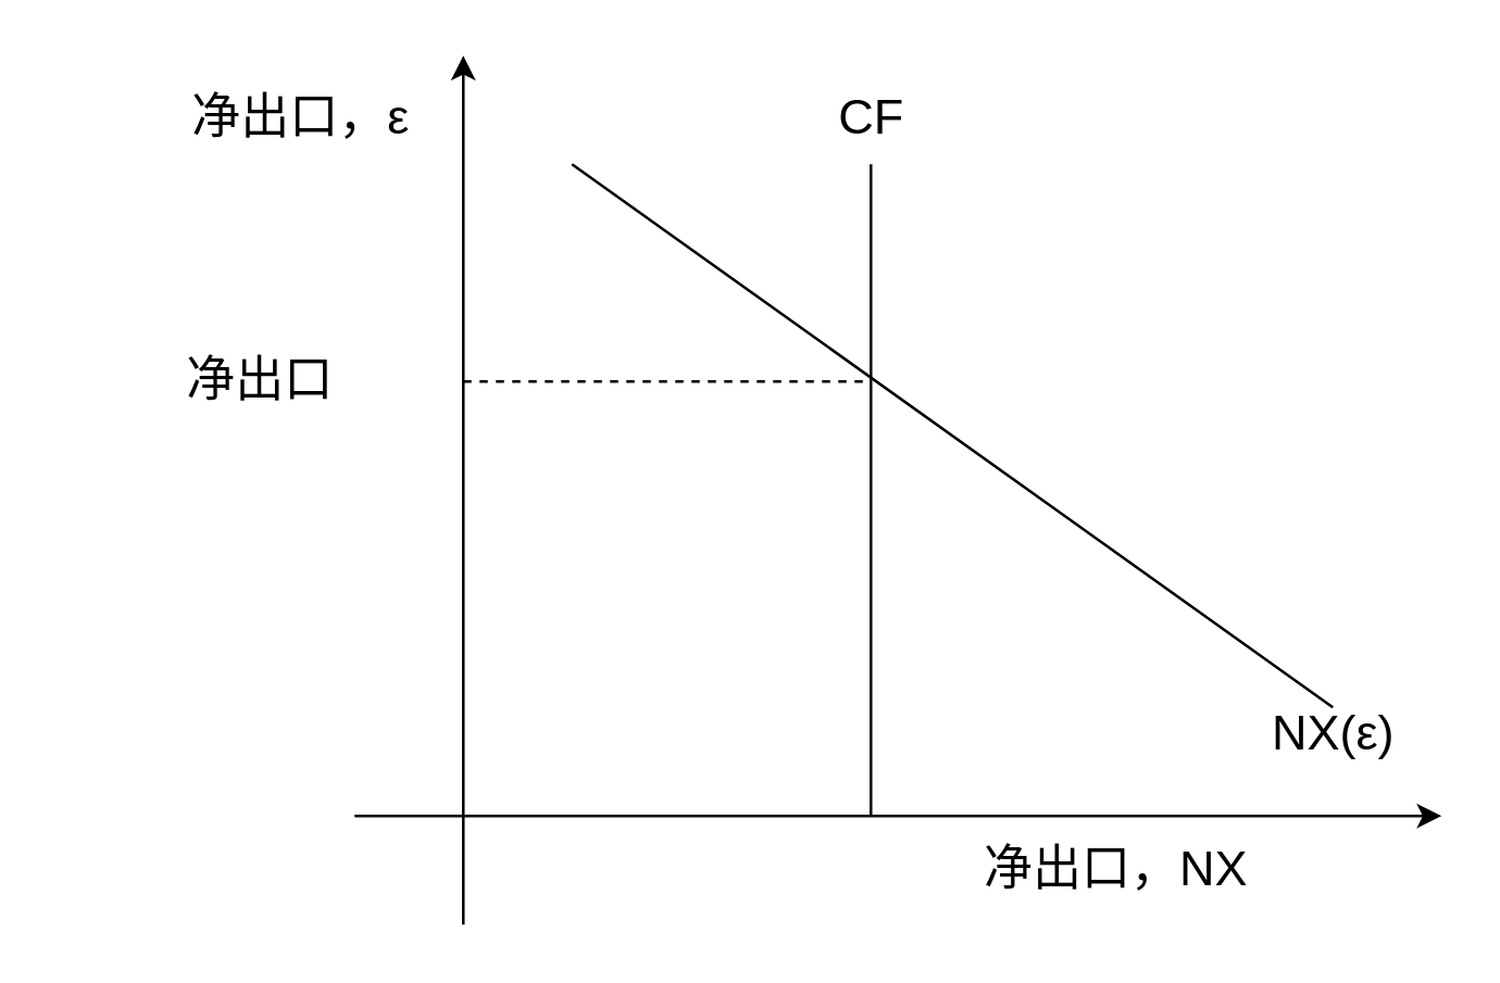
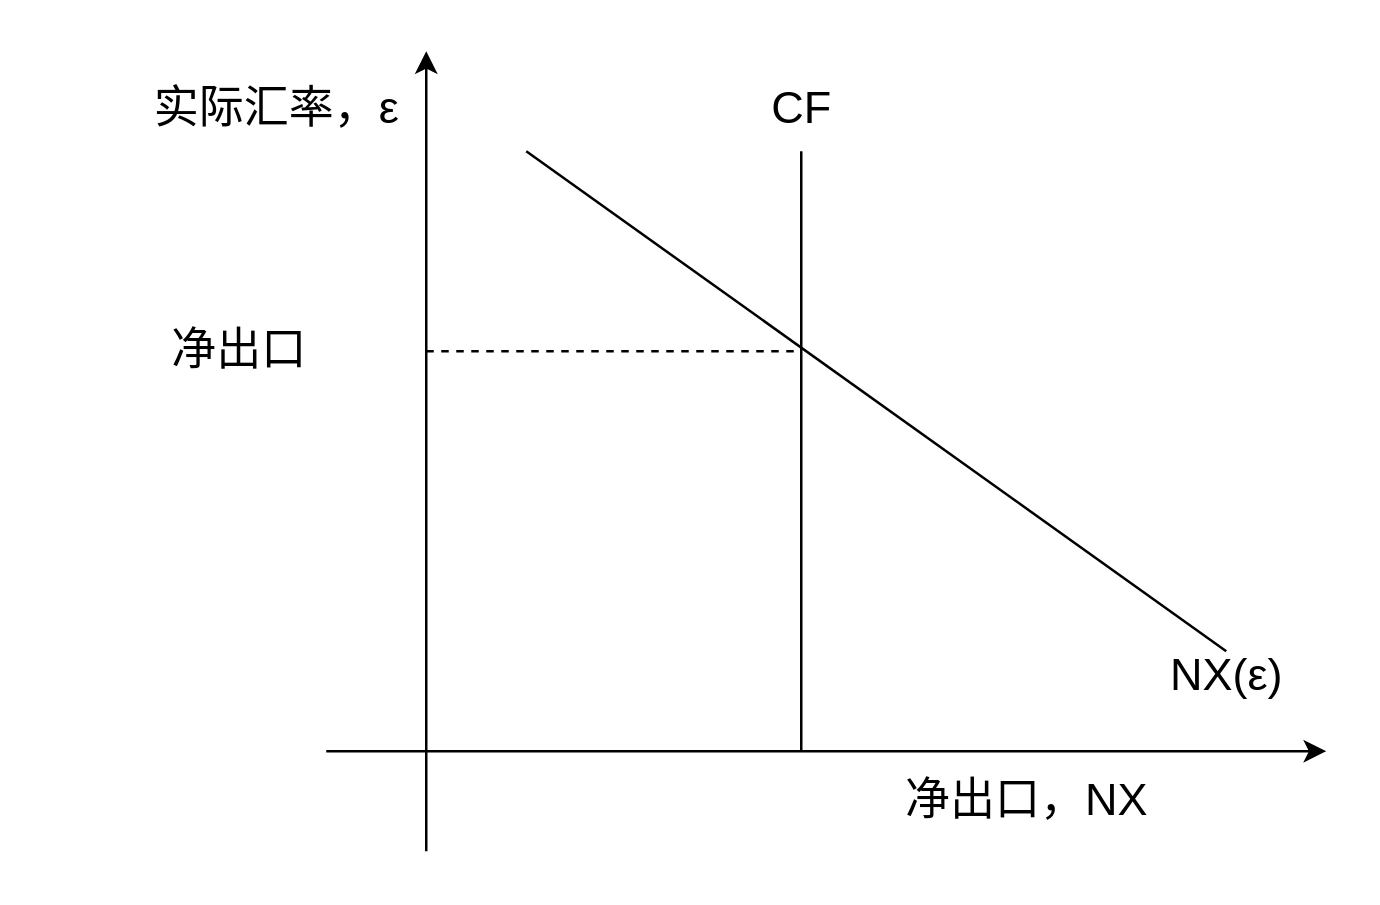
  <mxCell id="0" />
  <mxCell id="1" parent="0" />
  <mxCell id="2" value="" style="endArrow=classic;html=1;rounded=0;" edge="1" parent="1"><mxGeometry width="50" height="50" relative="1" as="geometry"><mxPoint x="130" y="300" as="sourcePoint" /><mxPoint x="530" y="300" as="targetPoint" /></mxGeometry></mxCell>
  <mxCell id="3" value="" style="endArrow=classic;html=1;rounded=0;" edge="1" parent="1"><mxGeometry width="50" height="50" relative="1" as="geometry"><mxPoint x="170" y="340" as="sourcePoint" /><mxPoint x="170" y="20" as="targetPoint" /></mxGeometry></mxCell>
  <mxCell id="4" value="" style="endArrow=none;html=1;rounded=0;" edge="1" parent="1"><mxGeometry width="50" height="50" relative="1" as="geometry"><mxPoint x="490" y="260" as="sourcePoint" /><mxPoint x="210" y="60" as="targetPoint" /></mxGeometry></mxCell>
  <mxCell id="5" value="" style="endArrow=none;html=1;rounded=0;" edge="1" parent="1"><mxGeometry width="50" height="50" relative="1" as="geometry"><mxPoint x="320" y="300" as="sourcePoint" /><mxPoint x="320" y="60" as="targetPoint" /></mxGeometry></mxCell>
- <mxCell id="6" value="&lt;font style=&quot;font-size: 18px;&quot;&gt;&lt;font style=&quot;font-size: 18px;&quot;&gt;净出口，&lt;/font&gt;ε&lt;/font&gt;" style="text;html=1;align=center;verticalAlign=middle;resizable=0;points=[];autosize=1;strokeColor=none;fillColor=none;" vertex="1" parent="1"><mxGeometry x="50" y="23" width="120" height="40" as="geometry" /></mxCell>
+ <mxCell id="6" value="&lt;font style=&quot;font-size: 18px;&quot;&gt;&lt;font style=&quot;font-size: 18px;&quot;&gt;实际汇率，&lt;/font&gt;ε&lt;/font&gt;" style="text;html=1;align=center;verticalAlign=middle;resizable=0;points=[];autosize=1;strokeColor=none;fillColor=none;" vertex="1" parent="1"><mxGeometry x="50" y="23" width="120" height="40" as="geometry" /></mxCell>
  <mxCell id="7" value="&lt;span style=&quot;font-size: 18px;&quot;&gt;净出口，NX&lt;/span&gt;" style="text;html=1;align=center;verticalAlign=middle;resizable=0;points=[];autosize=1;strokeColor=none;fillColor=none;" vertex="1" parent="1"><mxGeometry x="350" y="300" width="120" height="40" as="geometry" /></mxCell>
  <mxCell id="8" value="&lt;font style=&quot;font-size: 18px;&quot;&gt;NX(ε)&lt;/font&gt;" style="text;html=1;align=center;verticalAlign=middle;resizable=0;points=[];autosize=1;strokeColor=none;fillColor=none;" vertex="1" parent="1"><mxGeometry x="455" y="250" width="70" height="40" as="geometry" /></mxCell>
  <mxCell id="9" value="&lt;font style=&quot;font-size: 18px;&quot;&gt;CF&lt;/font&gt;" style="text;html=1;align=center;verticalAlign=middle;resizable=0;points=[];autosize=1;strokeColor=none;fillColor=none;" vertex="1" parent="1"><mxGeometry x="295" y="23" width="50" height="40" as="geometry" /></mxCell>
  <mxCell id="10" value="" style="endArrow=none;dashed=1;html=1;rounded=0;" edge="1" parent="1"><mxGeometry width="50" height="50" relative="1" as="geometry"><mxPoint x="170" y="140" as="sourcePoint" /><mxPoint x="320" y="140" as="targetPoint" /></mxGeometry></mxCell>
  <mxCell id="11" value="&lt;font style=&quot;font-size: 18px;&quot;&gt;净出口&lt;/font&gt;" style="text;html=1;align=center;verticalAlign=middle;resizable=0;points=[];autosize=1;strokeColor=none;fillColor=none;" vertex="1" parent="1"><mxGeometry x="20" y="120" width="150" height="40" as="geometry" /></mxCell>
